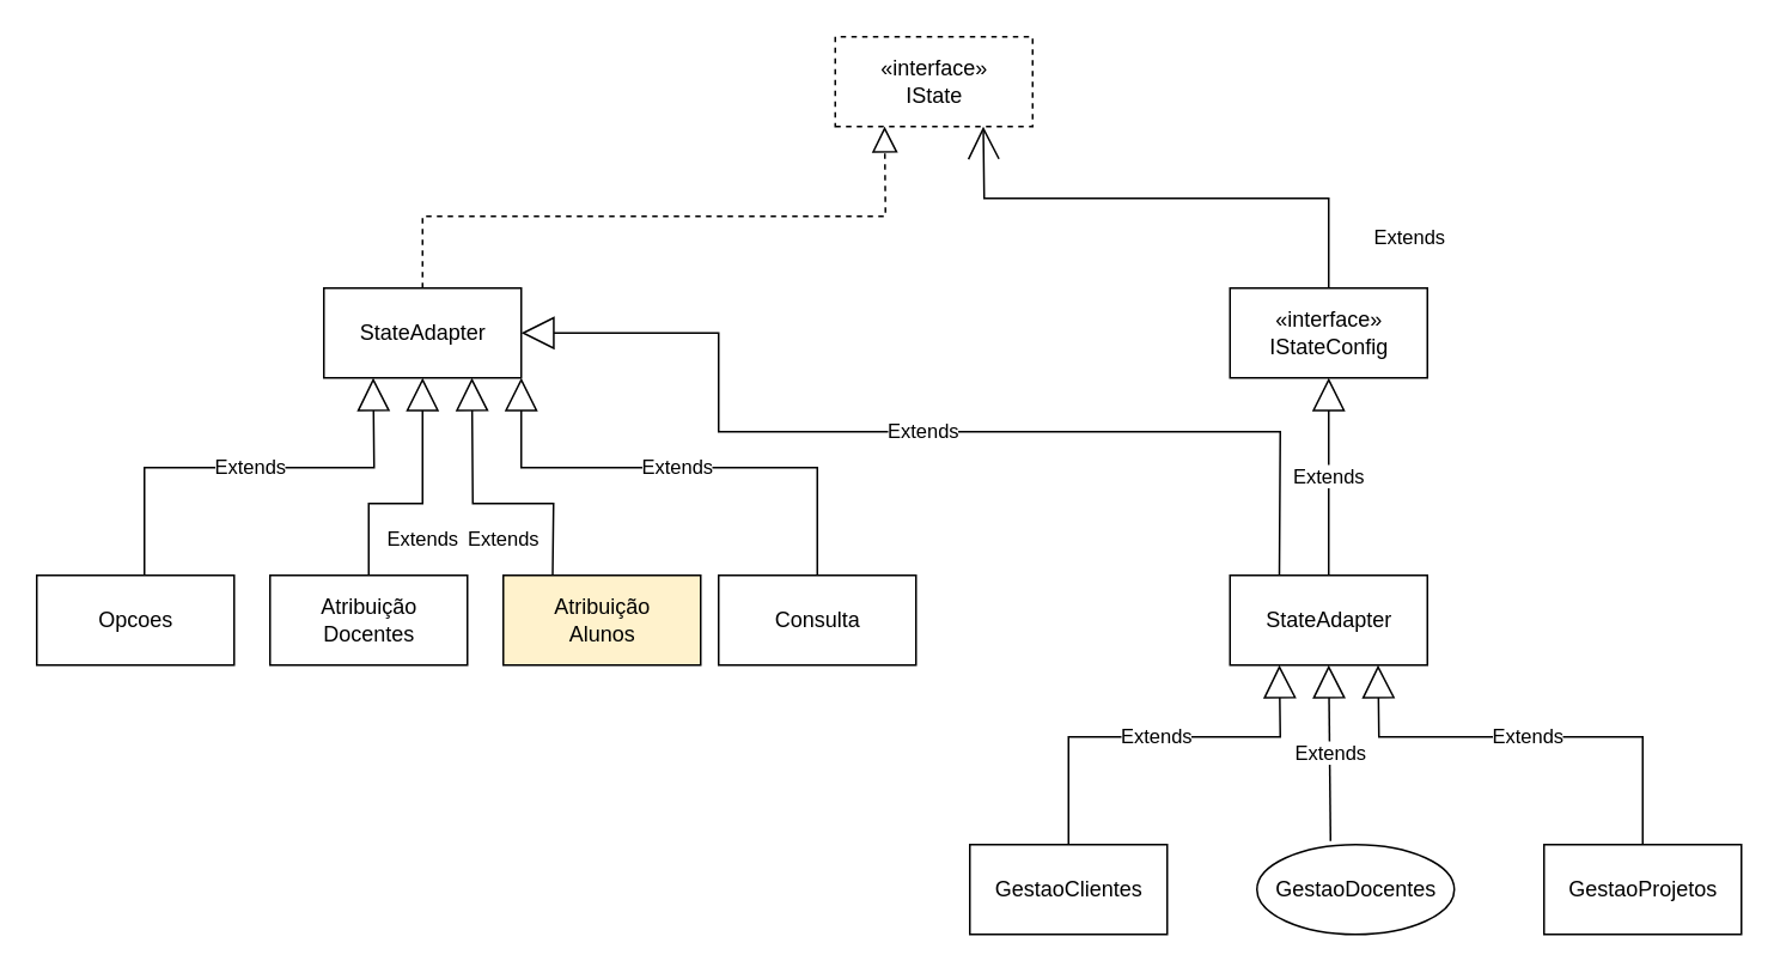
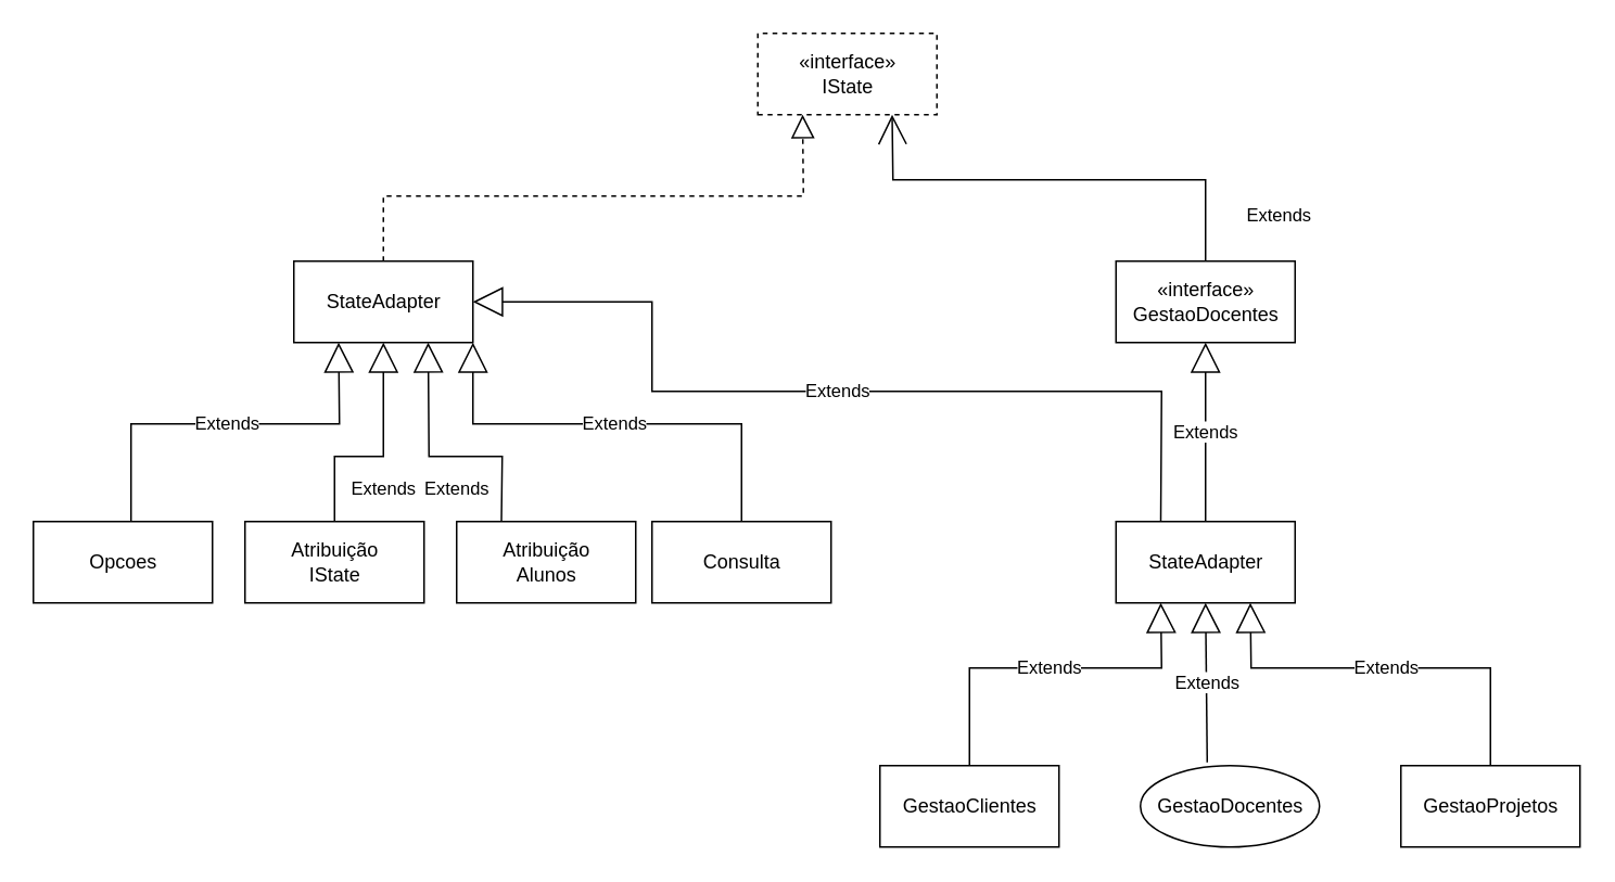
  <mxCell id="0" />
  <mxCell id="1" parent="0" />
  <mxCell id="2" value="«interface»&lt;br&gt;IState" style="html=1;direction=west;flipV=0;flipH=1;dashed=1;" vertex="1" parent="1"><mxGeometry x="465" y="20" width="110" height="50" as="geometry" /></mxCell>
- <mxCell id="3" value="«interface»&lt;br&gt;IStateConfig" style="html=1;direction=west;flipV=0;flipH=1;" vertex="1" parent="1"><mxGeometry x="685" y="160" width="110" height="50" as="geometry" /></mxCell>
+ <mxCell id="3" value="«interface»&lt;br&gt;GestaoDocentes" style="html=1;direction=west;flipV=0;flipH=1;" vertex="1" parent="1"><mxGeometry x="685" y="160" width="110" height="50" as="geometry" /></mxCell>
  <mxCell id="4" value="StateAdapter" style="html=1;" vertex="1" parent="1"><mxGeometry x="180" y="160" width="110" height="50" as="geometry" /></mxCell>
  <mxCell id="5" value="Extends" style="endArrow=open;endSize=16;endFill=0;html=1;rounded=0;entryX=0.25;entryY=0;entryDx=0;entryDy=0;exitX=0.5;exitY=1;exitDx=0;exitDy=0;" edge="1" parent="1" source="3" target="2"><mxGeometry x="-0.801" y="-45" width="160" relative="1" as="geometry"><mxPoint x="565" y="190" as="sourcePoint" /><mxPoint x="725" y="190" as="targetPoint" /><Array as="points"><mxPoint x="740" y="110" /><mxPoint x="548" y="110" /></Array><mxPoint as="offset" /></mxGeometry></mxCell>
  <mxCell id="6" value="StateAdapter" style="html=1;" vertex="1" parent="1"><mxGeometry x="685" y="320" width="110" height="50" as="geometry" /></mxCell>
- <mxCell id="7" value="Atribuição&lt;br&gt;Docentes" style="html=1;" vertex="1" parent="1"><mxGeometry x="150" y="320" width="110" height="50" as="geometry" /></mxCell>
+ <mxCell id="7" value="Atribuição&lt;br&gt;IState" style="html=1;" vertex="1" parent="1"><mxGeometry x="150" y="320" width="110" height="50" as="geometry" /></mxCell>
  <mxCell id="8" value="Opcoes" style="html=1;" vertex="1" parent="1"><mxGeometry x="20" y="320" width="110" height="50" as="geometry" /></mxCell>
- <mxCell id="9" value="Atribuição&lt;br&gt;Alunos" style="html=1;fillColor=#fff2cc;" vertex="1" parent="1"><mxGeometry x="280" y="320" width="110" height="50" as="geometry" /></mxCell>
+ <mxCell id="9" value="Atribuição&lt;br&gt;Alunos" style="html=1;" vertex="1" parent="1"><mxGeometry x="280" y="320" width="110" height="50" as="geometry" /></mxCell>
  <mxCell id="10" value="Consulta" style="html=1;" vertex="1" parent="1"><mxGeometry x="400" y="320" width="110" height="50" as="geometry" /></mxCell>
  <mxCell id="11" value="Extends" style="endArrow=block;endSize=16;endFill=0;html=1;rounded=0;entryX=0.5;entryY=1;entryDx=0;entryDy=0;exitX=0.5;exitY=0;exitDx=0;exitDy=0;" edge="1" parent="1" source="7" target="4"><mxGeometry y="-20" width="160" relative="1" as="geometry"><mxPoint x="310" y="260" as="sourcePoint" /><mxPoint x="470" y="260" as="targetPoint" /><Array as="points"><mxPoint x="205" y="280" /><mxPoint x="235" y="280" /></Array><mxPoint x="-20" y="20" as="offset" /></mxGeometry></mxCell>
  <mxCell id="12" value="Extends" style="endArrow=block;endSize=16;endFill=0;html=1;rounded=0;entryX=0.25;entryY=1;entryDx=0;entryDy=0;exitX=0.5;exitY=0;exitDx=0;exitDy=0;" edge="1" parent="1" target="4"><mxGeometry width="160" relative="1" as="geometry"><mxPoint x="80" y="320" as="sourcePoint" /><mxPoint x="110" y="210" as="targetPoint" /><Array as="points"><mxPoint x="80" y="260" /><mxPoint x="208" y="260" /></Array></mxGeometry></mxCell>
  <mxCell id="13" value="Extends" style="endArrow=block;endSize=16;endFill=0;html=1;rounded=0;entryX=0.75;entryY=1;entryDx=0;entryDy=0;exitX=0.25;exitY=0;exitDx=0;exitDy=0;" edge="1" parent="1" source="9" target="4"><mxGeometry x="-0.123" y="20" width="160" relative="1" as="geometry"><mxPoint x="320" y="320" as="sourcePoint" /><mxPoint x="350" y="210" as="targetPoint" /><Array as="points"><mxPoint x="308" y="280" /><mxPoint x="263" y="280" /></Array><mxPoint as="offset" /></mxGeometry></mxCell>
  <mxCell id="14" value="Extends" style="endArrow=block;endSize=16;endFill=0;html=1;rounded=0;entryX=1;entryY=1;entryDx=0;entryDy=0;exitX=0.5;exitY=0;exitDx=0;exitDy=0;" edge="1" parent="1" source="10" target="4"><mxGeometry width="160" relative="1" as="geometry"><mxPoint x="310" y="260" as="sourcePoint" /><mxPoint x="470" y="260" as="targetPoint" /><Array as="points"><mxPoint x="455" y="260" /><mxPoint x="290" y="260" /></Array></mxGeometry></mxCell>
  <mxCell id="15" value="Extends" style="endArrow=block;endSize=16;endFill=0;html=1;rounded=0;entryX=0.5;entryY=0;entryDx=0;entryDy=0;exitX=0.5;exitY=0;exitDx=0;exitDy=0;" edge="1" parent="1" source="6" target="3"><mxGeometry width="160" relative="1" as="geometry"><mxPoint x="650" y="280" as="sourcePoint" /><mxPoint x="810" y="280" as="targetPoint" /></mxGeometry></mxCell>
  <mxCell id="16" value="Extends" style="endArrow=block;endSize=16;endFill=0;html=1;rounded=0;entryX=1;entryY=0.5;entryDx=0;entryDy=0;exitX=0.25;exitY=0;exitDx=0;exitDy=0;" edge="1" parent="1" source="6" target="4"><mxGeometry width="160" relative="1" as="geometry"><mxPoint x="715" y="320" as="sourcePoint" /><mxPoint x="550" y="210" as="targetPoint" /><Array as="points"><mxPoint x="713" y="240" /><mxPoint x="400" y="240" /><mxPoint x="400" y="185" /></Array></mxGeometry></mxCell>
  <mxCell id="17" value="GestaoClientes" style="html=1;" vertex="1" parent="1"><mxGeometry x="540" y="470" width="110" height="50" as="geometry" /></mxCell>
  <mxCell id="18" value="GestaoDocentes" style="ellipse;html=1;" vertex="1" parent="1"><mxGeometry x="700" y="470" width="110" height="50" as="geometry" /></mxCell>
  <mxCell id="19" value="GestaoProjetos" style="html=1;" vertex="1" parent="1"><mxGeometry x="860" y="470" width="110" height="50" as="geometry" /></mxCell>
  <mxCell id="20" value="" style="endArrow=block;dashed=1;endFill=0;endSize=12;html=1;rounded=0;entryX=0.75;entryY=0;entryDx=0;entryDy=0;exitX=0.5;exitY=0;exitDx=0;exitDy=0;" edge="1" parent="1" source="4" target="2"><mxGeometry width="160" relative="1" as="geometry"><mxPoint x="310" y="370" as="sourcePoint" /><mxPoint x="470" y="370" as="targetPoint" /><Array as="points"><mxPoint x="235" y="120" /><mxPoint x="493" y="120" /></Array></mxGeometry></mxCell>
  <mxCell id="21" value="Extends" style="endArrow=block;endSize=16;endFill=0;html=1;rounded=0;entryX=0.25;entryY=1;entryDx=0;entryDy=0;exitX=0.5;exitY=0;exitDx=0;exitDy=0;" edge="1" parent="1" source="17" target="6"><mxGeometry width="160" relative="1" as="geometry"><mxPoint x="310" y="370" as="sourcePoint" /><mxPoint x="470" y="370" as="targetPoint" /><Array as="points"><mxPoint x="595" y="410" /><mxPoint x="713" y="410" /></Array></mxGeometry></mxCell>
  <mxCell id="22" value="Extends" style="endArrow=block;endSize=16;endFill=0;html=1;rounded=0;entryX=0.5;entryY=1;entryDx=0;entryDy=0;exitX=0.373;exitY=-0.04;exitDx=0;exitDy=0;exitPerimeter=0;" edge="1" parent="1" source="18" target="6"><mxGeometry width="160" relative="1" as="geometry"><mxPoint x="310" y="370" as="sourcePoint" /><mxPoint x="470" y="370" as="targetPoint" /></mxGeometry></mxCell>
  <mxCell id="23" value="Extends" style="endArrow=block;endSize=16;endFill=0;html=1;rounded=0;entryX=0.75;entryY=1;entryDx=0;entryDy=0;exitX=0.5;exitY=0;exitDx=0;exitDy=0;" edge="1" parent="1" source="19" target="6"><mxGeometry width="160" relative="1" as="geometry"><mxPoint x="310" y="370" as="sourcePoint" /><mxPoint x="470" y="370" as="targetPoint" /><Array as="points"><mxPoint x="915" y="410" /><mxPoint x="768" y="410" /></Array></mxGeometry></mxCell>
